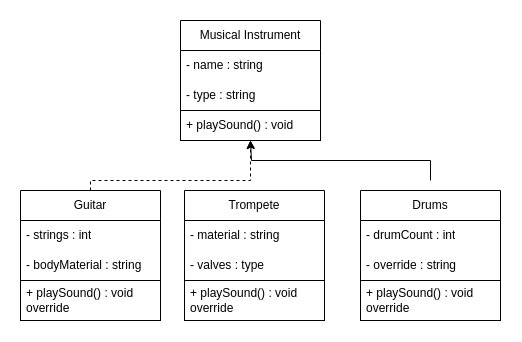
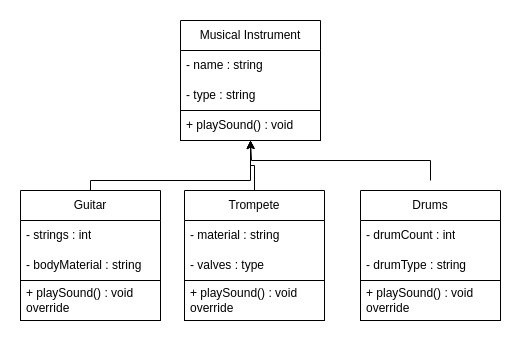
  <mxCell id="0" />
  <mxCell id="1" parent="0" />
  <mxCell id="2" value="Musical Instrument" style="swimlane;fontStyle=0;childLayout=stackLayout;horizontal=1;startSize=30;horizontalStack=0;resizeParent=1;resizeParentMax=0;resizeLast=0;collapsible=1;marginBottom=0;whiteSpace=wrap;html=1;" vertex="1" parent="1"><mxGeometry x="180" y="20" width="140" height="120" as="geometry" /></mxCell>
  <mxCell id="3" value="- name : string&amp;nbsp;" style="text;strokeColor=none;fillColor=none;align=left;verticalAlign=middle;spacingLeft=4;spacingRight=4;overflow=hidden;points=[[0,0.5],[1,0.5]];portConstraint=eastwest;rotatable=0;whiteSpace=wrap;html=1;" vertex="1" parent="2"><mxGeometry y="30" width="140" height="30" as="geometry" /></mxCell>
  <mxCell id="4" value="- type : string" style="text;strokeColor=none;fillColor=none;align=left;verticalAlign=middle;spacingLeft=4;spacingRight=4;overflow=hidden;points=[[0,0.5],[1,0.5]];portConstraint=eastwest;rotatable=0;whiteSpace=wrap;html=1;" vertex="1" parent="2"><mxGeometry y="60" width="140" height="30" as="geometry" /></mxCell>
  <mxCell id="5" value="+ playSound() : void " style="text;strokeColor=default;fillColor=none;align=left;verticalAlign=middle;spacingLeft=4;spacingRight=4;overflow=hidden;points=[[0,0.5],[1,0.5]];portConstraint=eastwest;rotatable=0;whiteSpace=wrap;html=1;" vertex="1" parent="2"><mxGeometry y="90" width="140" height="30" as="geometry" /></mxCell>
- <mxCell id="6" value="" style="edgeStyle=orthogonalEdgeStyle;rounded=0;orthogonalLoop=1;jettySize=auto;html=1;exitX=0.5;exitY=0;exitDx=0;exitDy=0;dashed=1;" edge="1" parent="1" source="7" target="5"><mxGeometry relative="1" as="geometry"><Array as="points"><mxPoint x="90" y="180" /><mxPoint x="250" y="180" /></Array></mxGeometry></mxCell>
+ <mxCell id="6" value="" style="edgeStyle=orthogonalEdgeStyle;rounded=0;orthogonalLoop=1;jettySize=auto;html=1;exitX=0.5;exitY=0;exitDx=0;exitDy=0;" edge="1" parent="1" source="7" target="5"><mxGeometry relative="1" as="geometry"><Array as="points"><mxPoint x="90" y="180" /><mxPoint x="250" y="180" /></Array></mxGeometry></mxCell>
  <mxCell id="7" value="  Guitar  " style="swimlane;fontStyle=0;childLayout=stackLayout;horizontal=1;startSize=30;horizontalStack=0;resizeParent=1;resizeParentMax=0;resizeLast=0;collapsible=1;marginBottom=0;whiteSpace=wrap;html=1;" vertex="1" parent="1"><mxGeometry x="20" y="190" width="140" height="130" as="geometry" /></mxCell>
  <mxCell id="8" value="- strings : int  " style="text;strokeColor=none;fillColor=none;align=left;verticalAlign=middle;spacingLeft=4;spacingRight=4;overflow=hidden;points=[[0,0.5],[1,0.5]];portConstraint=eastwest;rotatable=0;whiteSpace=wrap;html=1;" vertex="1" parent="7"><mxGeometry y="30" width="140" height="30" as="geometry" /></mxCell>
  <mxCell id="9" value="- bodyMaterial : string " style="text;strokeColor=none;fillColor=none;align=left;verticalAlign=middle;spacingLeft=4;spacingRight=4;overflow=hidden;points=[[0,0.5],[1,0.5]];portConstraint=eastwest;rotatable=0;whiteSpace=wrap;html=1;" vertex="1" parent="7"><mxGeometry y="60" width="140" height="30" as="geometry" /></mxCell>
  <mxCell id="10" value="+ playSound() : void override " style="text;strokeColor=default;fillColor=none;align=left;verticalAlign=middle;spacingLeft=4;spacingRight=4;overflow=hidden;points=[[0,0.5],[1,0.5]];portConstraint=eastwest;rotatable=0;whiteSpace=wrap;html=1;" vertex="1" parent="7"><mxGeometry y="90" width="140" height="40" as="geometry" /></mxCell>
+ <mxCell id="11" value="" style="edgeStyle=orthogonalEdgeStyle;rounded=0;orthogonalLoop=1;jettySize=auto;html=1;" edge="1" parent="1" source="12" target="5"><mxGeometry relative="1" as="geometry"><Array as="points"><mxPoint x="254" y="165" /><mxPoint x="250" y="165" /></Array></mxGeometry></mxCell>
  <mxCell id="12" value="Trompete" style="swimlane;fontStyle=0;childLayout=stackLayout;horizontal=1;startSize=30;horizontalStack=0;resizeParent=1;resizeParentMax=0;resizeLast=0;collapsible=1;marginBottom=0;whiteSpace=wrap;html=1;" vertex="1" parent="1"><mxGeometry x="184" y="190" width="140" height="130" as="geometry" /></mxCell>
  <mxCell id="13" value="- material : string " style="text;strokeColor=none;fillColor=none;align=left;verticalAlign=middle;spacingLeft=4;spacingRight=4;overflow=hidden;points=[[0,0.5],[1,0.5]];portConstraint=eastwest;rotatable=0;whiteSpace=wrap;html=1;" vertex="1" parent="12"><mxGeometry y="30" width="140" height="30" as="geometry" /></mxCell>
  <mxCell id="14" value="- valves : type " style="text;strokeColor=none;fillColor=none;align=left;verticalAlign=middle;spacingLeft=4;spacingRight=4;overflow=hidden;points=[[0,0.5],[1,0.5]];portConstraint=eastwest;rotatable=0;whiteSpace=wrap;html=1;" vertex="1" parent="12"><mxGeometry y="60" width="140" height="30" as="geometry" /></mxCell>
  <mxCell id="15" value="+ playSound() : void override  " style="text;strokeColor=default;fillColor=none;align=left;verticalAlign=middle;spacingLeft=4;spacingRight=4;overflow=hidden;points=[[0,0.5],[1,0.5]];portConstraint=eastwest;rotatable=0;whiteSpace=wrap;html=1;" vertex="1" parent="12"><mxGeometry y="90" width="140" height="40" as="geometry" /></mxCell>
  <mxCell id="16" style="edgeStyle=orthogonalEdgeStyle;rounded=0;orthogonalLoop=1;jettySize=auto;html=1;" edge="1" parent="1"><mxGeometry relative="1" as="geometry"><mxPoint x="250" y="140" as="targetPoint" /><mxPoint x="430" y="180" as="sourcePoint" /><Array as="points"><mxPoint x="430" y="160" /><mxPoint x="251" y="160" /><mxPoint x="251" y="140" /></Array></mxGeometry></mxCell>
  <mxCell id="17" value="Drums" style="swimlane;fontStyle=0;childLayout=stackLayout;horizontal=1;startSize=30;horizontalStack=0;resizeParent=1;resizeParentMax=0;resizeLast=0;collapsible=1;marginBottom=0;whiteSpace=wrap;html=1;" vertex="1" parent="1"><mxGeometry x="360" y="190" width="140" height="130" as="geometry" /></mxCell>
  <mxCell id="18" value="- drumCount : int " style="text;strokeColor=none;fillColor=none;align=left;verticalAlign=middle;spacingLeft=4;spacingRight=4;overflow=hidden;points=[[0,0.5],[1,0.5]];portConstraint=eastwest;rotatable=0;whiteSpace=wrap;html=1;" vertex="1" parent="17"><mxGeometry y="30" width="140" height="30" as="geometry" /></mxCell>
- <mxCell id="19" value="- override : string " style="text;strokeColor=none;fillColor=none;align=left;verticalAlign=middle;spacingLeft=4;spacingRight=4;overflow=hidden;points=[[0,0.5],[1,0.5]];portConstraint=eastwest;rotatable=0;whiteSpace=wrap;html=1;" vertex="1" parent="17"><mxGeometry y="60" width="140" height="30" as="geometry" /></mxCell>
+ <mxCell id="19" value="- drumType : string " style="text;strokeColor=none;fillColor=none;align=left;verticalAlign=middle;spacingLeft=4;spacingRight=4;overflow=hidden;points=[[0,0.5],[1,0.5]];portConstraint=eastwest;rotatable=0;whiteSpace=wrap;html=1;" vertex="1" parent="17"><mxGeometry y="60" width="140" height="30" as="geometry" /></mxCell>
  <mxCell id="20" value="+ playSound() : void override  " style="text;strokeColor=default;fillColor=none;align=left;verticalAlign=middle;spacingLeft=4;spacingRight=4;overflow=hidden;points=[[0,0.5],[1,0.5]];portConstraint=eastwest;rotatable=0;whiteSpace=wrap;html=1;" vertex="1" parent="17"><mxGeometry y="90" width="140" height="40" as="geometry" /></mxCell>
